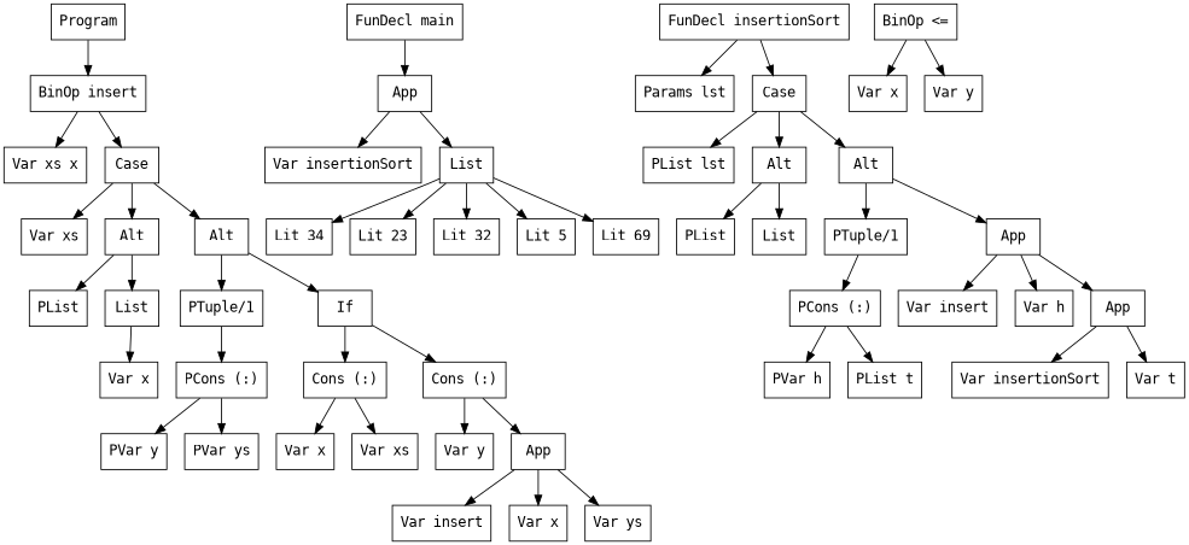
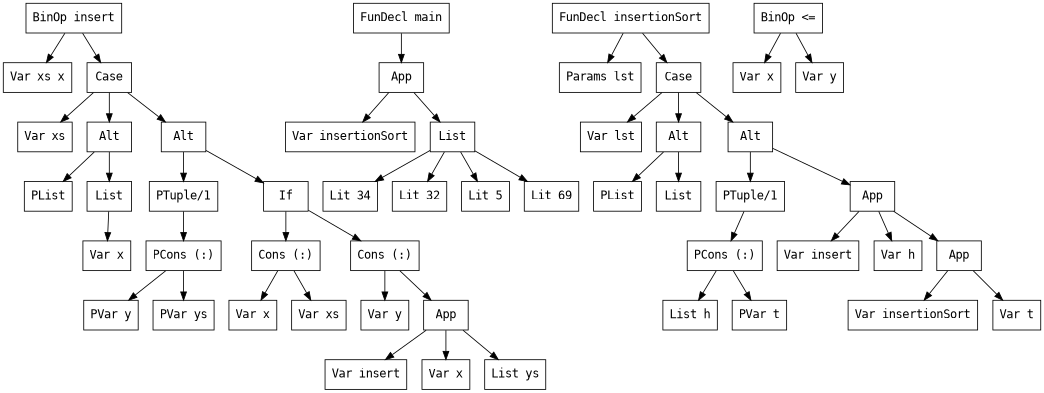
  digraph {
    rankdir=TB
    node [fontname=monospace shape=box]
-   n1 [label=Program]
    n2 [label="BinOp insert"]
    n3 [label="FunDecl main"]
    n4 [label=App]
    n5 [label="FunDecl insertionSort"]
    n6 [label="Params lst"]
    n7 [label=Case]
    n8 [label="Var xs x"]
    n9 [label=Case]
    n10 [label="Var insertionSort"]
    n11 [label=List]
    n12 [label="Lit 34"]
-   n13 [label="Lit 23"]
    n14 [label="Lit 32"]
    n15 [label="Lit 5"]
    n16 [label="Lit 69"]
-   n17 [label="PList lst"]
+   n17 [label="Var lst"]
    n18 [label=Alt]
    n19 [label=Alt]
    n20 [label=PList]
    n21 [label=List]
    n22 [label="PTuple/1"]
    n23 [label=App]
    n24 [label="PCons (:)"]
    n25 [label="Var insert"]
    n26 [label="Var h"]
    n27 [label=App]
-   n28 [label="PVar h"]
-   n29 [label="PList t"]
+   n28 [label="List h"]
+   n29 [label="PVar t"]
    n30 [label="Var insertionSort"]
    n31 [label="Var t"]
    n32 [label="Var xs"]
    n33 [label=Alt]
    n34 [label=Alt]
    n35 [label=PList]
    n36 [label=List]
    n37 [label="PTuple/1"]
    n38 [label=If]
    n39 [label="Var x"]
    n40 [label="PCons (:)"]
    n41 [label="Cons (:)"]
    n42 [label="Cons (:)"]
    n43 [label="PVar y"]
    n44 [label="PVar ys"]
    n45 [label="BinOp <="]
    n46 [label="Var x"]
    n47 [label="Var y"]
    n48 [label="Var x"]
    n49 [label="Var xs"]
    n50 [label="Var y"]
    n51 [label=App]
    n52 [label="Var insert"]
    n53 [label="Var x"]
-   n54 [label="Var ys"]
-   n1 -> n2
+   n54 [label="List ys"]
    n2 -> n8
    n2 -> n9
    n3 -> n4
    n4 -> n10
    n4 -> n11
    n5 -> n6
    n5 -> n7
    n7 -> n17
    n7 -> n18
    n7 -> n19
    n9 -> n32
    n9 -> n33
    n9 -> n34
    n11 -> n12
-   n11 -> n13
    n11 -> n14
    n11 -> n15
    n11 -> n16
    n18 -> n20
    n18 -> n21
    n19 -> n22
    n19 -> n23
    n22 -> n24
    n23 -> n25
    n23 -> n26
    n23 -> n27
    n24 -> n28
    n24 -> n29
    n27 -> n30
    n27 -> n31
    n33 -> n35
    n33 -> n36
    n34 -> n37
    n34 -> n38
    n36 -> n39
    n37 -> n40
    n38 -> n41
    n38 -> n42
    n40 -> n43
    n40 -> n44
    n41 -> n48
    n41 -> n49
    n42 -> n50
    n42 -> n51
    n45 -> n46
    n45 -> n47
    n51 -> n52
    n51 -> n53
    n51 -> n54
  }
